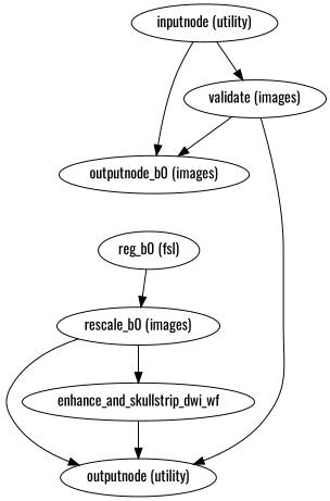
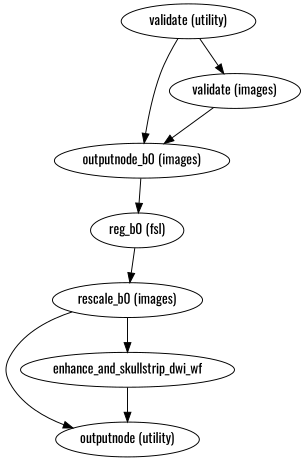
  strict digraph {
    fontname=Oswald
    node [fontname=Oswald]
    edge [fontname=Oswald]
-   "inputnode (utility)"
+   "inputnode (utility)" [label="validate (utility)"]
    "validate (images)"
    n3 [label="outputnode_b0 (images)"]
    "outputnode (utility)"
    "reg_b0 (fsl)"
    "rescale_b0 (images)"
    enhance_and_skullstrip_dwi_wf
    "inputnode (utility)" -> "validate (images)"
    "inputnode (utility)" -> n3
    "validate (images)" -> n3
-   "validate (images)" -> "outputnode (utility)"
+   n3 -> "reg_b0 (fsl)"
    "reg_b0 (fsl)" -> "rescale_b0 (images)"
    "rescale_b0 (images)" -> "outputnode (utility)"
    "rescale_b0 (images)" -> enhance_and_skullstrip_dwi_wf
    enhance_and_skullstrip_dwi_wf -> "outputnode (utility)"
  }
